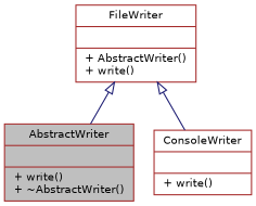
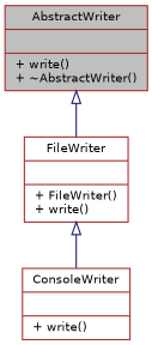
  digraph {
    node [color=brown fillcolor=white fontname=Helvetica fontsize=10 shape=record style=filled]
    edge [arrowtail=onormal color=midnightblue dir=back fontname=Helvetica fontsize=10 labelfontname=Helvetica labelfontsize=10 style=solid]
    n1 [fillcolor=grey75 fontcolor=black height=0.2 label="{AbstractWriter\n||+ write()\l+ ~AbstractWriter()\l}" width=0.4]
-   n2 [height=0.2 label="{FileWriter\n||+ AbstractWriter()\l+ write()\l}" width=0.4]
+   n2 [height=0.2 label="{FileWriter\n||+ FileWriter()\l+ write()\l}" width=0.4]
    n3 [height=0.2 label="{ConsoleWriter\n||+ write()\l}" width=0.4]
-   n2 -> n1
+   n1 -> n2
    n2 -> n3
  }
